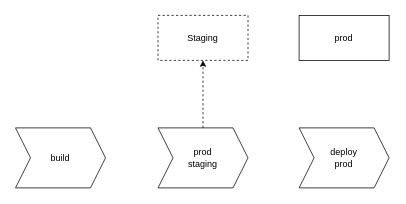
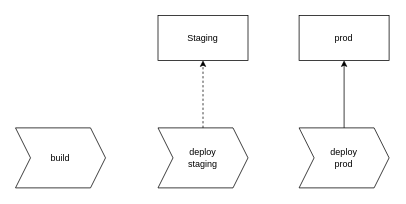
  <mxCell id="0" />
  <mxCell id="1" parent="0" />
  <mxCell id="2" value="build" style="shape=step;perimeter=stepPerimeter;whiteSpace=wrap;html=1;fixedSize=1;" parent="1" vertex="1"><mxGeometry x="20" y="170" width="120" height="80" as="geometry" /></mxCell>
  <mxCell id="3" style="edgeStyle=orthogonalEdgeStyle;rounded=0;orthogonalLoop=1;jettySize=auto;html=1;dashed=1;" parent="1" source="4" target="7" edge="1"><mxGeometry relative="1" as="geometry" /></mxCell>
- <mxCell id="4" value="prod &lt;br&gt;staging" style="shape=step;perimeter=stepPerimeter;whiteSpace=wrap;html=1;fixedSize=1;" parent="1" vertex="1"><mxGeometry x="210" y="170" width="120" height="80" as="geometry" /></mxCell>
+ <mxCell id="4" value="deploy &lt;br&gt;staging" style="shape=step;perimeter=stepPerimeter;whiteSpace=wrap;html=1;fixedSize=1;" parent="1" vertex="1"><mxGeometry x="210" y="170" width="120" height="80" as="geometry" /></mxCell>
+ <mxCell id="5" style="edgeStyle=orthogonalEdgeStyle;rounded=0;orthogonalLoop=1;jettySize=auto;html=1;" parent="1" source="6" target="8" edge="1"><mxGeometry relative="1" as="geometry" /></mxCell>
  <mxCell id="6" value="deploy &lt;br&gt;prod" style="shape=step;perimeter=stepPerimeter;whiteSpace=wrap;html=1;fixedSize=1;" parent="1" vertex="1"><mxGeometry x="398.13" y="170" width="120" height="80" as="geometry" /></mxCell>
- <mxCell id="7" value="Staging" style="rounded=0;whiteSpace=wrap;html=1;dashed=1;" parent="1" vertex="1"><mxGeometry x="210" y="20" width="120" height="60" as="geometry" /></mxCell>
+ <mxCell id="7" value="Staging" style="rounded=0;whiteSpace=wrap;html=1;" parent="1" vertex="1"><mxGeometry x="210" y="20" width="120" height="60" as="geometry" /></mxCell>
  <mxCell id="8" value="prod" style="rounded=0;whiteSpace=wrap;html=1;" parent="1" vertex="1"><mxGeometry x="398.13" y="20" width="120" height="60" as="geometry" /></mxCell>
